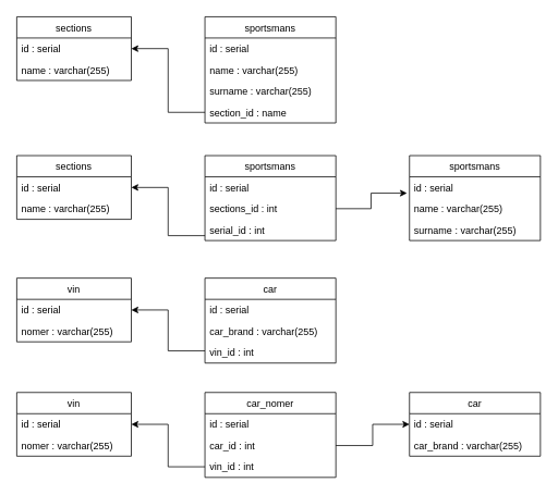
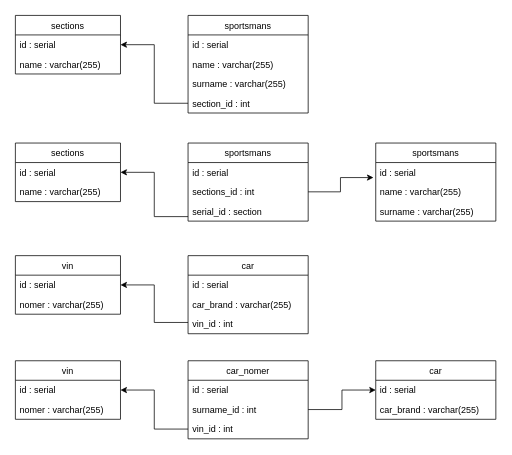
  <mxCell id="0" />
  <mxCell id="1" parent="0" />
  <mxCell id="2" value="sportsmans" style="swimlane;fontStyle=0;childLayout=stackLayout;horizontal=1;startSize=26;fillColor=none;horizontalStack=0;resizeParent=1;resizeParentMax=0;resizeLast=0;collapsible=1;marginBottom=0;direction=east;" vertex="1" parent="1"><mxGeometry x="250" y="20" width="160" height="130" as="geometry" /></mxCell>
  <mxCell id="3" value="id : serial&#10;" style="text;strokeColor=none;fillColor=none;align=left;verticalAlign=top;spacingLeft=4;spacingRight=4;overflow=hidden;rotatable=0;points=[[0,0.5],[1,0.5]];portConstraint=eastwest;" vertex="1" parent="2"><mxGeometry y="26" width="160" height="26" as="geometry" /></mxCell>
  <mxCell id="4" value="name : varchar(255)" style="text;strokeColor=none;fillColor=none;align=left;verticalAlign=top;spacingLeft=4;spacingRight=4;overflow=hidden;rotatable=0;points=[[0,0.5],[1,0.5]];portConstraint=eastwest;" vertex="1" parent="2"><mxGeometry y="52" width="160" height="26" as="geometry" /></mxCell>
  <mxCell id="5" value="surname : varchar(255)" style="text;strokeColor=none;fillColor=none;align=left;verticalAlign=top;spacingLeft=4;spacingRight=4;overflow=hidden;rotatable=0;points=[[0,0.5],[1,0.5]];portConstraint=eastwest;" vertex="1" parent="2"><mxGeometry y="78" width="160" height="26" as="geometry" /></mxCell>
- <mxCell id="6" value="section_id : name" style="text;strokeColor=none;fillColor=none;align=left;verticalAlign=top;spacingLeft=4;spacingRight=4;overflow=hidden;rotatable=0;points=[[0,0.5],[1,0.5]];portConstraint=eastwest;" vertex="1" parent="2"><mxGeometry y="104" width="160" height="26" as="geometry" /></mxCell>
+ <mxCell id="6" value="section_id : int" style="text;strokeColor=none;fillColor=none;align=left;verticalAlign=top;spacingLeft=4;spacingRight=4;overflow=hidden;rotatable=0;points=[[0,0.5],[1,0.5]];portConstraint=eastwest;" vertex="1" parent="2"><mxGeometry y="104" width="160" height="26" as="geometry" /></mxCell>
  <mxCell id="7" value="sections" style="swimlane;fontStyle=0;childLayout=stackLayout;horizontal=1;startSize=26;fillColor=none;horizontalStack=0;resizeParent=1;resizeParentMax=0;resizeLast=0;collapsible=1;marginBottom=0;" vertex="1" parent="1"><mxGeometry x="20" y="20" width="140" height="78" as="geometry" /></mxCell>
  <mxCell id="8" value="id : serial&#10;" style="text;strokeColor=none;fillColor=none;align=left;verticalAlign=top;spacingLeft=4;spacingRight=4;overflow=hidden;rotatable=0;points=[[0,0.5],[1,0.5]];portConstraint=eastwest;" vertex="1" parent="7"><mxGeometry y="26" width="140" height="26" as="geometry" /></mxCell>
  <mxCell id="9" value="name : varchar(255)&#10;" style="text;strokeColor=none;fillColor=none;align=left;verticalAlign=top;spacingLeft=4;spacingRight=4;overflow=hidden;rotatable=0;points=[[0,0.5],[1,0.5]];portConstraint=eastwest;" vertex="1" parent="7"><mxGeometry y="52" width="140" height="26" as="geometry" /></mxCell>
  <mxCell id="10" value="" style="edgeStyle=elbowEdgeStyle;elbow=horizontal;endArrow=classic;html=1;rounded=0;exitX=0;exitY=0.5;exitDx=0;exitDy=0;entryX=1;entryY=0.5;entryDx=0;entryDy=0;" edge="1" parent="1" source="6" target="8"><mxGeometry width="50" height="50" relative="1" as="geometry"><mxPoint x="320" y="390" as="sourcePoint" /><mxPoint x="370" y="340" as="targetPoint" /></mxGeometry></mxCell>
  <mxCell id="11" value="sportsmans" style="swimlane;fontStyle=0;childLayout=stackLayout;horizontal=1;startSize=26;fillColor=none;horizontalStack=0;resizeParent=1;resizeParentMax=0;resizeLast=0;collapsible=1;marginBottom=0;direction=east;" vertex="1" parent="1"><mxGeometry x="500" y="190" width="160" height="104" as="geometry" /></mxCell>
  <mxCell id="12" value="id : serial&#10;" style="text;strokeColor=none;fillColor=none;align=left;verticalAlign=top;spacingLeft=4;spacingRight=4;overflow=hidden;rotatable=0;points=[[0,0.5],[1,0.5]];portConstraint=eastwest;" vertex="1" parent="11"><mxGeometry y="26" width="160" height="26" as="geometry" /></mxCell>
  <mxCell id="13" value="name : varchar(255)" style="text;strokeColor=none;fillColor=none;align=left;verticalAlign=top;spacingLeft=4;spacingRight=4;overflow=hidden;rotatable=0;points=[[0,0.5],[1,0.5]];portConstraint=eastwest;" vertex="1" parent="11"><mxGeometry y="52" width="160" height="26" as="geometry" /></mxCell>
  <mxCell id="14" value="surname : varchar(255)" style="text;strokeColor=none;fillColor=none;align=left;verticalAlign=top;spacingLeft=4;spacingRight=4;overflow=hidden;rotatable=0;points=[[0,0.5],[1,0.5]];portConstraint=eastwest;" vertex="1" parent="11"><mxGeometry y="78" width="160" height="26" as="geometry" /></mxCell>
  <mxCell id="15" value="sections" style="swimlane;fontStyle=0;childLayout=stackLayout;horizontal=1;startSize=26;fillColor=none;horizontalStack=0;resizeParent=1;resizeParentMax=0;resizeLast=0;collapsible=1;marginBottom=0;" vertex="1" parent="1"><mxGeometry x="20" y="190" width="140" height="78" as="geometry" /></mxCell>
  <mxCell id="16" value="id : serial&#10;" style="text;strokeColor=none;fillColor=none;align=left;verticalAlign=top;spacingLeft=4;spacingRight=4;overflow=hidden;rotatable=0;points=[[0,0.5],[1,0.5]];portConstraint=eastwest;" vertex="1" parent="15"><mxGeometry y="26" width="140" height="26" as="geometry" /></mxCell>
  <mxCell id="17" value="name : varchar(255)&#10;" style="text;strokeColor=none;fillColor=none;align=left;verticalAlign=top;spacingLeft=4;spacingRight=4;overflow=hidden;rotatable=0;points=[[0,0.5],[1,0.5]];portConstraint=eastwest;" vertex="1" parent="15"><mxGeometry y="52" width="140" height="26" as="geometry" /></mxCell>
  <mxCell id="18" value="sportsmans" style="swimlane;fontStyle=0;childLayout=stackLayout;horizontal=1;startSize=26;fillColor=none;horizontalStack=0;resizeParent=1;resizeParentMax=0;resizeLast=0;collapsible=1;marginBottom=0;direction=east;" vertex="1" parent="1"><mxGeometry x="250" y="190" width="160" height="104" as="geometry" /></mxCell>
  <mxCell id="19" value="id : serial&#10;" style="text;strokeColor=none;fillColor=none;align=left;verticalAlign=top;spacingLeft=4;spacingRight=4;overflow=hidden;rotatable=0;points=[[0,0.5],[1,0.5]];portConstraint=eastwest;" vertex="1" parent="18"><mxGeometry y="26" width="160" height="26" as="geometry" /></mxCell>
  <mxCell id="20" value="sections_id : int&#10;" style="text;strokeColor=none;fillColor=none;align=left;verticalAlign=top;spacingLeft=4;spacingRight=4;overflow=hidden;rotatable=0;points=[[0,0.5],[1,0.5]];portConstraint=eastwest;" vertex="1" parent="18"><mxGeometry y="52" width="160" height="26" as="geometry" /></mxCell>
- <mxCell id="21" value="serial_id : int&#10;" style="text;strokeColor=none;fillColor=none;align=left;verticalAlign=top;spacingLeft=4;spacingRight=4;overflow=hidden;rotatable=0;points=[[0,0.5],[1,0.5]];portConstraint=eastwest;" vertex="1" parent="18"><mxGeometry y="78" width="160" height="26" as="geometry" /></mxCell>
+ <mxCell id="21" value="serial_id : section&#10;" style="text;strokeColor=none;fillColor=none;align=left;verticalAlign=top;spacingLeft=4;spacingRight=4;overflow=hidden;rotatable=0;points=[[0,0.5],[1,0.5]];portConstraint=eastwest;" vertex="1" parent="18"><mxGeometry y="78" width="160" height="26" as="geometry" /></mxCell>
  <mxCell id="22" value="" style="edgeStyle=elbowEdgeStyle;elbow=horizontal;endArrow=classic;html=1;rounded=0;exitX=0;exitY=0.5;exitDx=0;exitDy=0;entryX=1;entryY=0.5;entryDx=0;entryDy=0;" edge="1" parent="1" target="16"><mxGeometry width="50" height="50" relative="1" as="geometry"><mxPoint x="250" y="288" as="sourcePoint" /><mxPoint x="160" y="210" as="targetPoint" /></mxGeometry></mxCell>
  <mxCell id="23" value="" style="edgeStyle=elbowEdgeStyle;elbow=horizontal;endArrow=classic;html=1;rounded=0;exitX=1;exitY=0.5;exitDx=0;exitDy=0;entryX=-0.019;entryY=0.769;entryDx=0;entryDy=0;entryPerimeter=0;" edge="1" parent="1" source="20" target="12"><mxGeometry width="50" height="50" relative="1" as="geometry"><mxPoint x="370" y="157" as="sourcePoint" /><mxPoint x="280" y="79" as="targetPoint" /></mxGeometry></mxCell>
  <mxCell id="24" value="car" style="swimlane;fontStyle=0;childLayout=stackLayout;horizontal=1;startSize=26;fillColor=none;horizontalStack=0;resizeParent=1;resizeParentMax=0;resizeLast=0;collapsible=1;marginBottom=0;direction=east;" vertex="1" parent="1"><mxGeometry x="250" y="340" width="160" height="104" as="geometry" /></mxCell>
  <mxCell id="25" value="id : serial&#10;" style="text;strokeColor=none;fillColor=none;align=left;verticalAlign=top;spacingLeft=4;spacingRight=4;overflow=hidden;rotatable=0;points=[[0,0.5],[1,0.5]];portConstraint=eastwest;" vertex="1" parent="24"><mxGeometry y="26" width="160" height="26" as="geometry" /></mxCell>
  <mxCell id="26" value="car_brand : varchar(255)" style="text;strokeColor=none;fillColor=none;align=left;verticalAlign=top;spacingLeft=4;spacingRight=4;overflow=hidden;rotatable=0;points=[[0,0.5],[1,0.5]];portConstraint=eastwest;" vertex="1" parent="24"><mxGeometry y="52" width="160" height="26" as="geometry" /></mxCell>
  <mxCell id="27" value="vin_id : int" style="text;strokeColor=none;fillColor=none;align=left;verticalAlign=top;spacingLeft=4;spacingRight=4;overflow=hidden;rotatable=0;points=[[0,0.5],[1,0.5]];portConstraint=eastwest;" vertex="1" parent="24"><mxGeometry y="78" width="160" height="26" as="geometry" /></mxCell>
  <mxCell id="28" value="vin" style="swimlane;fontStyle=0;childLayout=stackLayout;horizontal=1;startSize=26;fillColor=none;horizontalStack=0;resizeParent=1;resizeParentMax=0;resizeLast=0;collapsible=1;marginBottom=0;" vertex="1" parent="1"><mxGeometry x="20" y="340" width="140" height="78" as="geometry" /></mxCell>
  <mxCell id="29" value="id : serial&#10;" style="text;strokeColor=none;fillColor=none;align=left;verticalAlign=top;spacingLeft=4;spacingRight=4;overflow=hidden;rotatable=0;points=[[0,0.5],[1,0.5]];portConstraint=eastwest;" vertex="1" parent="28"><mxGeometry y="26" width="140" height="26" as="geometry" /></mxCell>
  <mxCell id="30" value="nomer : varchar(255)&#10;" style="text;strokeColor=none;fillColor=none;align=left;verticalAlign=top;spacingLeft=4;spacingRight=4;overflow=hidden;rotatable=0;points=[[0,0.5],[1,0.5]];portConstraint=eastwest;" vertex="1" parent="28"><mxGeometry y="52" width="140" height="26" as="geometry" /></mxCell>
  <mxCell id="31" value="" style="edgeStyle=elbowEdgeStyle;elbow=horizontal;endArrow=classic;html=1;rounded=0;exitX=0;exitY=0.5;exitDx=0;exitDy=0;entryX=1;entryY=0.5;entryDx=0;entryDy=0;" edge="1" parent="1" target="29"><mxGeometry width="50" height="50" relative="1" as="geometry"><mxPoint x="250" y="429" as="sourcePoint" /><mxPoint x="140" y="370" as="targetPoint" /></mxGeometry></mxCell>
  <mxCell id="32" value="car" style="swimlane;fontStyle=0;childLayout=stackLayout;horizontal=1;startSize=26;fillColor=none;horizontalStack=0;resizeParent=1;resizeParentMax=0;resizeLast=0;collapsible=1;marginBottom=0;direction=east;" vertex="1" parent="1"><mxGeometry x="500" y="480" width="160" height="78" as="geometry" /></mxCell>
  <mxCell id="33" value="id : serial&#10;" style="text;strokeColor=none;fillColor=none;align=left;verticalAlign=top;spacingLeft=4;spacingRight=4;overflow=hidden;rotatable=0;points=[[0,0.5],[1,0.5]];portConstraint=eastwest;" vertex="1" parent="32"><mxGeometry y="26" width="160" height="26" as="geometry" /></mxCell>
  <mxCell id="34" value="car_brand : varchar(255)" style="text;strokeColor=none;fillColor=none;align=left;verticalAlign=top;spacingLeft=4;spacingRight=4;overflow=hidden;rotatable=0;points=[[0,0.5],[1,0.5]];portConstraint=eastwest;" vertex="1" parent="32"><mxGeometry y="52" width="160" height="26" as="geometry" /></mxCell>
  <mxCell id="35" value="vin" style="swimlane;fontStyle=0;childLayout=stackLayout;horizontal=1;startSize=26;fillColor=none;horizontalStack=0;resizeParent=1;resizeParentMax=0;resizeLast=0;collapsible=1;marginBottom=0;" vertex="1" parent="1"><mxGeometry x="20" y="480" width="140" height="78" as="geometry" /></mxCell>
  <mxCell id="36" value="id : serial&#10;" style="text;strokeColor=none;fillColor=none;align=left;verticalAlign=top;spacingLeft=4;spacingRight=4;overflow=hidden;rotatable=0;points=[[0,0.5],[1,0.5]];portConstraint=eastwest;" vertex="1" parent="35"><mxGeometry y="26" width="140" height="26" as="geometry" /></mxCell>
  <mxCell id="37" value="nomer : varchar(255)&#10;" style="text;strokeColor=none;fillColor=none;align=left;verticalAlign=top;spacingLeft=4;spacingRight=4;overflow=hidden;rotatable=0;points=[[0,0.5],[1,0.5]];portConstraint=eastwest;" vertex="1" parent="35"><mxGeometry y="52" width="140" height="26" as="geometry" /></mxCell>
  <mxCell id="38" value="car_nomer" style="swimlane;fontStyle=0;childLayout=stackLayout;horizontal=1;startSize=26;fillColor=none;horizontalStack=0;resizeParent=1;resizeParentMax=0;resizeLast=0;collapsible=1;marginBottom=0;direction=east;" vertex="1" parent="1"><mxGeometry x="250" y="480" width="160" height="104" as="geometry" /></mxCell>
  <mxCell id="39" value="id : serial&#10;" style="text;strokeColor=none;fillColor=none;align=left;verticalAlign=top;spacingLeft=4;spacingRight=4;overflow=hidden;rotatable=0;points=[[0,0.5],[1,0.5]];portConstraint=eastwest;" vertex="1" parent="38"><mxGeometry y="26" width="160" height="26" as="geometry" /></mxCell>
- <mxCell id="40" value="car_id : int" style="text;strokeColor=none;fillColor=none;align=left;verticalAlign=top;spacingLeft=4;spacingRight=4;overflow=hidden;rotatable=0;points=[[0,0.5],[1,0.5]];portConstraint=eastwest;" vertex="1" parent="38"><mxGeometry y="52" width="160" height="26" as="geometry" /></mxCell>
+ <mxCell id="40" value="surname_id : int" style="text;strokeColor=none;fillColor=none;align=left;verticalAlign=top;spacingLeft=4;spacingRight=4;overflow=hidden;rotatable=0;points=[[0,0.5],[1,0.5]];portConstraint=eastwest;" vertex="1" parent="38"><mxGeometry y="52" width="160" height="26" as="geometry" /></mxCell>
  <mxCell id="41" value="vin_id : int" style="text;strokeColor=none;fillColor=none;align=left;verticalAlign=top;spacingLeft=4;spacingRight=4;overflow=hidden;rotatable=0;points=[[0,0.5],[1,0.5]];portConstraint=eastwest;" vertex="1" parent="38"><mxGeometry y="78" width="160" height="26" as="geometry" /></mxCell>
  <mxCell id="42" value="" style="edgeStyle=elbowEdgeStyle;elbow=horizontal;endArrow=classic;html=1;rounded=0;exitX=1;exitY=0.5;exitDx=0;exitDy=0;entryX=0;entryY=0.5;entryDx=0;entryDy=0;" edge="1" parent="1" source="40" target="33"><mxGeometry width="50" height="50" relative="1" as="geometry"><mxPoint x="420" y="558" as="sourcePoint" /><mxPoint x="470" y="508" as="targetPoint" /></mxGeometry></mxCell>
  <mxCell id="43" value="" style="edgeStyle=elbowEdgeStyle;elbow=horizontal;endArrow=classic;html=1;rounded=0;exitX=0;exitY=0.5;exitDx=0;exitDy=0;entryX=1;entryY=0.5;entryDx=0;entryDy=0;" edge="1" parent="1" source="41" target="36"><mxGeometry width="50" height="50" relative="1" as="geometry"><mxPoint x="320" y="390" as="sourcePoint" /><mxPoint x="370" y="340" as="targetPoint" /></mxGeometry></mxCell>
